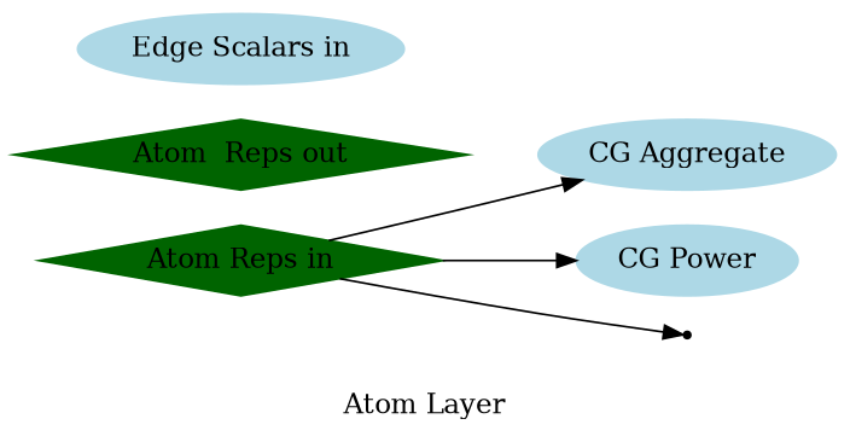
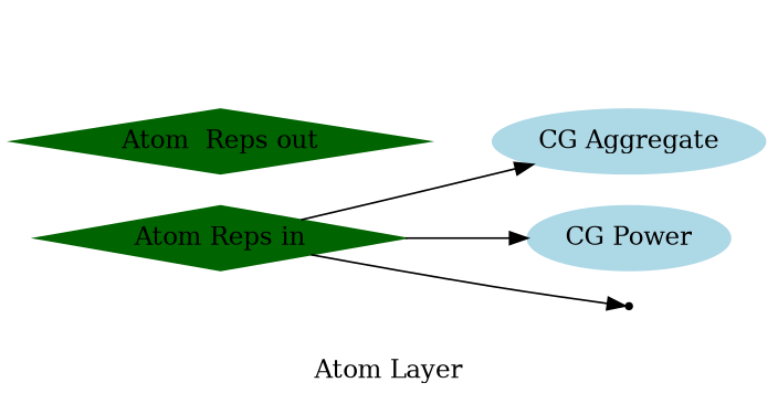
  digraph {
    color="#AAFFAA"
    label="Atom Layer"
    style=filled
    rankdir=LR
    node [color=lightblue shape=oval style=filled]
    n1 [color=darkgreen label="Atom Reps in" shape=diamond]
    n2 [label="CG Aggregate"]
    n3 [label="CG Power"]
    cg_identity [color=black shape=point]
    n5 [color=darkgreen label="Atom  Reps out" shape=diamond]
-   n6 [label="Edge Scalars in"]
    n1 -> n2
    n1 -> n3
    n1 -> cg_identity
  }
